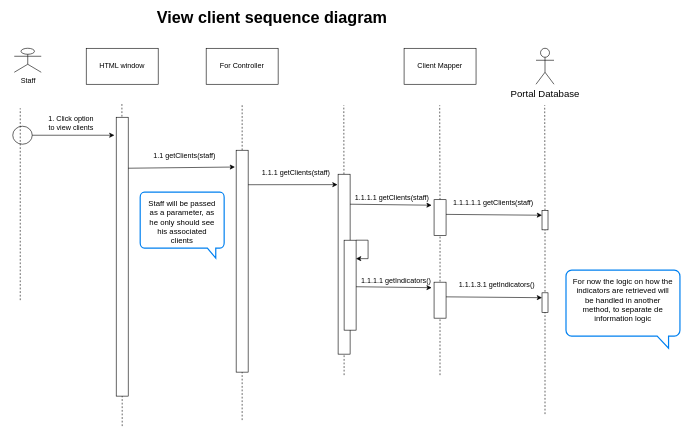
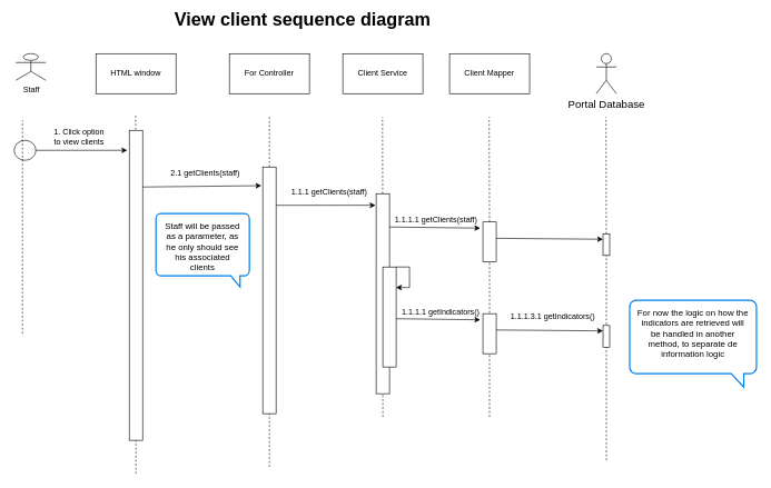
  <mxCell id="0" />
  <mxCell id="1" parent="0" />
  <mxCell id="2" value="HTML window" style="rounded=0;whiteSpace=wrap;html=1;" parent="1" vertex="1"><mxGeometry x="143" y="80" width="120" height="60" as="geometry" /></mxCell>
  <mxCell id="3" value="Staff" style="shape=umlActor;verticalLabelPosition=bottom;labelBackgroundColor=#ffffff;verticalAlign=top;html=1;outlineConnect=0;" parent="1" vertex="1"><mxGeometry x="23" y="80" width="45" height="40" as="geometry" /></mxCell>
  <mxCell id="4" value="View client sequence diagram" style="text;html=1;strokeColor=none;fillColor=none;align=center;verticalAlign=middle;whiteSpace=wrap;rounded=0;fontSize=27;fontStyle=1" parent="1" vertex="1"><mxGeometry x="233" y="20" width="440" height="20" as="geometry" /></mxCell>
  <mxCell id="5" value="" style="ellipse;whiteSpace=wrap;html=1;" parent="1" vertex="1"><mxGeometry x="20.5" y="210" width="32.5" height="30" as="geometry" /></mxCell>
  <mxCell id="6" value="" style="endArrow=none;dashed=1;html=1;" parent="1" edge="1"><mxGeometry width="50" height="50" relative="1" as="geometry"><mxPoint x="33" y="500" as="sourcePoint" /><mxPoint x="33" y="180" as="targetPoint" /></mxGeometry></mxCell>
  <mxCell id="7" value="" style="endArrow=none;dashed=1;html=1;" parent="1" edge="1"><mxGeometry width="50" height="50" relative="1" as="geometry"><mxPoint x="203" y="710" as="sourcePoint" /><mxPoint x="202.5" y="170" as="targetPoint" /></mxGeometry></mxCell>
  <mxCell id="8" value="" style="endArrow=none;dashed=1;html=1;" parent="1" edge="1"><mxGeometry width="50" height="50" relative="1" as="geometry"><mxPoint x="403" y="700" as="sourcePoint" /><mxPoint x="403" y="175" as="targetPoint" /></mxGeometry></mxCell>
  <mxCell id="9" value="For Controller" style="rounded=0;whiteSpace=wrap;html=1;" parent="1" vertex="1"><mxGeometry x="343" y="80" width="120" height="60" as="geometry" /></mxCell>
+ <mxCell id="10" value="Client Service" style="rounded=0;whiteSpace=wrap;html=1;" parent="1" vertex="1"><mxGeometry x="513" y="80" width="120" height="60" as="geometry" /></mxCell>
  <mxCell id="11" value="" style="endArrow=none;dashed=1;html=1;" parent="1" source="22" edge="1"><mxGeometry width="50" height="50" relative="1" as="geometry"><mxPoint x="573" y="625" as="sourcePoint" /><mxPoint x="572.5" y="175" as="targetPoint" /></mxGeometry></mxCell>
  <mxCell id="12" value="Client Mapper" style="rounded=0;whiteSpace=wrap;html=1;" parent="1" vertex="1"><mxGeometry x="673" y="80" width="120" height="60" as="geometry" /></mxCell>
  <mxCell id="13" value="" style="endArrow=none;dashed=1;html=1;" parent="1" source="27" edge="1"><mxGeometry width="50" height="50" relative="1" as="geometry"><mxPoint x="732.91" y="625" as="sourcePoint" /><mxPoint x="732.41" y="175" as="targetPoint" /></mxGeometry></mxCell>
  <mxCell id="14" value="" style="endArrow=classic;html=1;exitX=1;exitY=0.5;exitDx=0;exitDy=0;" parent="1" source="5" edge="1"><mxGeometry width="50" height="50" relative="1" as="geometry"><mxPoint x="93" y="320" as="sourcePoint" /><mxPoint x="190" y="225" as="targetPoint" /></mxGeometry></mxCell>
  <mxCell id="15" value="" style="rounded=0;whiteSpace=wrap;html=1;" parent="1" vertex="1"><mxGeometry x="193" y="195" width="20" height="465" as="geometry" /></mxCell>
  <mxCell id="16" value="1. Click option to view clients" style="text;html=1;strokeColor=none;fillColor=none;align=center;verticalAlign=middle;whiteSpace=wrap;rounded=0;" parent="1" vertex="1"><mxGeometry x="73" y="195" width="90" height="20" as="geometry" /></mxCell>
  <mxCell id="17" value="" style="endArrow=classic;html=1;fontSize=27;" parent="1" edge="1"><mxGeometry width="50" height="50" relative="1" as="geometry"><mxPoint x="213" y="280" as="sourcePoint" /><mxPoint x="391" y="278" as="targetPoint" /></mxGeometry></mxCell>
  <mxCell id="18" value="" style="rounded=0;whiteSpace=wrap;html=1;" parent="1" vertex="1"><mxGeometry x="393" y="250" width="20" height="370" as="geometry" /></mxCell>
- <mxCell id="19" value="1.1 getClients(staff)" style="text;html=1;strokeColor=none;fillColor=none;align=center;verticalAlign=middle;whiteSpace=wrap;rounded=0;" parent="1" vertex="1"><mxGeometry x="250.75" y="250" width="111.5" height="20" as="geometry" /></mxCell>
+ <mxCell id="19" value="2.1 getClients(staff)" style="text;html=1;strokeColor=none;fillColor=none;align=center;verticalAlign=middle;whiteSpace=wrap;rounded=0;" parent="1" vertex="1"><mxGeometry x="250.75" y="250" width="111.5" height="20" as="geometry" /></mxCell>
  <mxCell id="20" value="" style="endArrow=classic;html=1;fontSize=27;entryX=-0.05;entryY=0.058;entryDx=0;entryDy=0;entryPerimeter=0;" parent="1" target="22" edge="1"><mxGeometry width="50" height="50" relative="1" as="geometry"><mxPoint x="413" y="307.5" as="sourcePoint" /><mxPoint x="553" y="309" as="targetPoint" /></mxGeometry></mxCell>
  <mxCell id="21" value="1.1.1 getClients(staff)" style="text;html=1;strokeColor=none;fillColor=none;align=center;verticalAlign=middle;whiteSpace=wrap;rounded=0;" parent="1" vertex="1"><mxGeometry x="433" y="277.5" width="120" height="20" as="geometry" /></mxCell>
  <mxCell id="22" value="" style="rounded=0;whiteSpace=wrap;html=1;" parent="1" vertex="1"><mxGeometry x="563" y="290" width="20" height="300" as="geometry" /></mxCell>
  <mxCell id="23" value="" style="endArrow=none;dashed=1;html=1;" parent="1" target="22" edge="1"><mxGeometry width="50" height="50" relative="1" as="geometry"><mxPoint x="573" y="625" as="sourcePoint" /><mxPoint x="572.5" y="175" as="targetPoint" /></mxGeometry></mxCell>
  <mxCell id="24" value="1.1.1.1 getClients(staff)" style="text;html=1;strokeColor=none;fillColor=none;align=center;verticalAlign=middle;whiteSpace=wrap;rounded=0;" parent="1" vertex="1"><mxGeometry x="583" y="320" width="140" height="20" as="geometry" /></mxCell>
  <mxCell id="25" value="Portal Database" style="shape=umlActor;verticalLabelPosition=bottom;labelBackgroundColor=#ffffff;verticalAlign=top;html=1;outlineConnect=0;fontSize=16;" parent="1" vertex="1"><mxGeometry x="893" y="80" width="30" height="60" as="geometry" /></mxCell>
  <mxCell id="26" value="" style="endArrow=classic;html=1;fontSize=27;entryX=-0.2;entryY=0.153;entryDx=0;entryDy=0;entryPerimeter=0;" parent="1" target="27" edge="1"><mxGeometry width="50" height="50" relative="1" as="geometry"><mxPoint x="583" y="340" as="sourcePoint" /><mxPoint x="713" y="340" as="targetPoint" /></mxGeometry></mxCell>
  <mxCell id="27" value="" style="rounded=0;whiteSpace=wrap;html=1;" parent="1" vertex="1"><mxGeometry x="723" y="332.5" width="20" height="60" as="geometry" /></mxCell>
  <mxCell id="28" value="" style="endArrow=none;dashed=1;html=1;" parent="1" target="27" edge="1"><mxGeometry width="50" height="50" relative="1" as="geometry"><mxPoint x="732.91" y="625" as="sourcePoint" /><mxPoint x="732.41" y="175" as="targetPoint" /></mxGeometry></mxCell>
  <mxCell id="29" value="" style="endArrow=none;dashed=1;html=1;" parent="1" source="32" edge="1"><mxGeometry width="50" height="50" relative="1" as="geometry"><mxPoint x="908" y="690" as="sourcePoint" /><mxPoint x="907.5" y="175" as="targetPoint" /></mxGeometry></mxCell>
- <mxCell id="30" value="1.1.1.1.1 getClients(staff)" style="text;html=1;strokeColor=none;fillColor=none;align=center;verticalAlign=middle;whiteSpace=wrap;rounded=0;" parent="1" vertex="1"><mxGeometry x="752" y="328.25" width="140" height="20" as="geometry" /></mxCell>
  <mxCell id="31" value="" style="endArrow=classic;html=1;fontSize=27;exitX=1;exitY=0.408;exitDx=0;exitDy=0;entryX=0;entryY=0.25;entryDx=0;entryDy=0;exitPerimeter=0;" parent="1" source="27" target="32" edge="1"><mxGeometry width="50" height="50" relative="1" as="geometry"><mxPoint x="743" y="384.15" as="sourcePoint" /><mxPoint x="908" y="350" as="targetPoint" /></mxGeometry></mxCell>
  <mxCell id="32" value="" style="rounded=0;whiteSpace=wrap;html=1;" parent="1" vertex="1"><mxGeometry x="903" y="350.25" width="10" height="32.5" as="geometry" /></mxCell>
  <mxCell id="33" value="" style="endArrow=none;dashed=1;html=1;" parent="1" target="32" edge="1"><mxGeometry width="50" height="50" relative="1" as="geometry"><mxPoint x="908" y="690" as="sourcePoint" /><mxPoint x="907.5" y="175" as="targetPoint" /></mxGeometry></mxCell>
  <mxCell id="34" value="1.1.1.1 getIndicators()" style="text;html=1;strokeColor=none;fillColor=none;align=center;verticalAlign=middle;whiteSpace=wrap;rounded=0;" parent="1" vertex="1"><mxGeometry x="600" y="457.5" width="120" height="20" as="geometry" /></mxCell>
  <mxCell id="35" value="" style="endArrow=classic;html=1;fontSize=27;entryX=-0.2;entryY=0.153;entryDx=0;entryDy=0;entryPerimeter=0;" parent="1" target="36" edge="1"><mxGeometry width="50" height="50" relative="1" as="geometry"><mxPoint x="583" y="477.5" as="sourcePoint" /><mxPoint x="713" y="477.5" as="targetPoint" /></mxGeometry></mxCell>
  <mxCell id="36" value="" style="rounded=0;whiteSpace=wrap;html=1;" parent="1" vertex="1"><mxGeometry x="723" y="470" width="20" height="60" as="geometry" /></mxCell>
  <mxCell id="37" value="1.1.1.3.1 getIndicators()" style="text;html=1;strokeColor=none;fillColor=none;align=center;verticalAlign=middle;whiteSpace=wrap;rounded=0;" parent="1" vertex="1"><mxGeometry x="763" y="463.75" width="130" height="20" as="geometry" /></mxCell>
  <mxCell id="38" value="" style="endArrow=classic;html=1;fontSize=27;exitX=1;exitY=0.408;exitDx=0;exitDy=0;entryX=0;entryY=0.25;entryDx=0;entryDy=0;exitPerimeter=0;" parent="1" source="36" target="39" edge="1"><mxGeometry width="50" height="50" relative="1" as="geometry"><mxPoint x="743" y="521.65" as="sourcePoint" /><mxPoint x="908" y="487.5" as="targetPoint" /></mxGeometry></mxCell>
  <mxCell id="39" value="" style="rounded=0;whiteSpace=wrap;html=1;" parent="1" vertex="1"><mxGeometry x="903" y="487.75" width="10" height="32.5" as="geometry" /></mxCell>
  <mxCell id="40" value="" style="rounded=0;whiteSpace=wrap;html=1;fontSize=16;" parent="1" vertex="1"><mxGeometry x="573" y="400" width="20" height="150" as="geometry" /></mxCell>
  <mxCell id="41" style="edgeStyle=orthogonalEdgeStyle;rounded=0;orthogonalLoop=1;jettySize=auto;html=1;entryX=0.993;entryY=0.205;entryDx=0;entryDy=0;entryPerimeter=0;fontSize=16;" parent="1" source="40" target="40" edge="1"><mxGeometry relative="1" as="geometry"><Array as="points"><mxPoint x="613" y="400" /><mxPoint x="613" y="431" /></Array></mxGeometry></mxCell>
  <mxCell id="42" value="" style="html=1;verticalLabelPosition=bottom;align=center;labelBackgroundColor=#ffffff;verticalAlign=top;strokeWidth=2;strokeColor=#0080F0;shadow=0;dashed=0;shape=mxgraph.ios7.icons.message;fontSize=16;" parent="1" vertex="1"><mxGeometry x="943" y="450" width="190" height="130" as="geometry" /></mxCell>
  <mxCell id="43" value="For now the logic on how the indicators are retrieved will be handled in another method, to separate de information logic" style="text;html=1;strokeColor=none;fillColor=none;align=center;verticalAlign=middle;whiteSpace=wrap;rounded=0;fontSize=13;" parent="1" vertex="1"><mxGeometry x="953" y="490" width="170" height="20" as="geometry" /></mxCell>
  <mxCell id="44" value="" style="html=1;verticalLabelPosition=bottom;align=center;labelBackgroundColor=#ffffff;verticalAlign=top;strokeWidth=2;strokeColor=#0080F0;shadow=0;dashed=0;shape=mxgraph.ios7.icons.message;fontSize=16;" vertex="1" parent="1"><mxGeometry x="233" y="320" width="140" height="110" as="geometry" /></mxCell>
  <mxCell id="45" value="Staff will be passed as a parameter, as he only should see his associated clients" style="text;html=1;strokeColor=none;fillColor=none;align=center;verticalAlign=middle;whiteSpace=wrap;rounded=0;fontSize=13;" vertex="1" parent="1"><mxGeometry x="243" y="360" width="120" height="20" as="geometry" /></mxCell>
